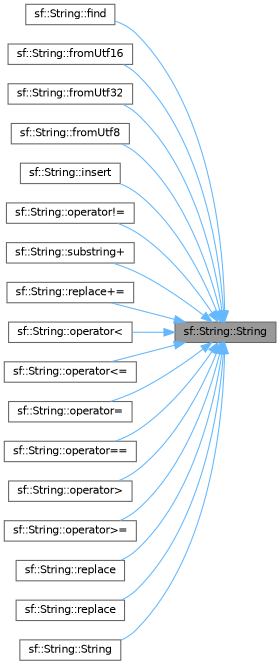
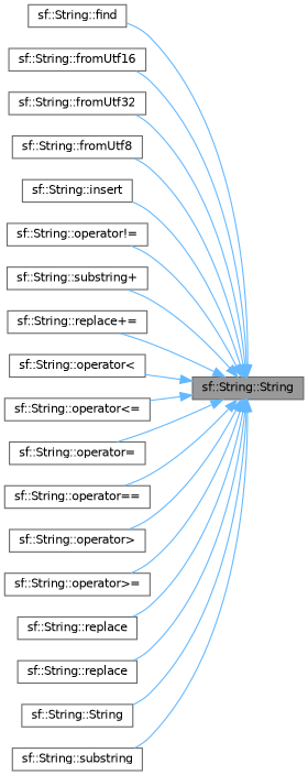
  digraph {
    rankdir=RL
    node [color=grey40 fillcolor=white fontname=Helvetica fontsize=10 shape=box style=filled]
    edge [color=steelblue1 dir=back fontname=Helvetica fontsize=10 labelfontname=Helvetica labelfontsize=10 style=solid]
    n1 [color=gray40 fillcolor=grey60 fontcolor=black height=0.2 label="sf::String::String" width=0.4]
    n2 [height=0.2 label="sf::String::find" width=0.4]
    n3 [height=0.2 label="sf::String::fromUtf16" width=0.4]
    n4 [height=0.2 label="sf::String::fromUtf32" width=0.4]
    n5 [height=0.2 label="sf::String::fromUtf8" width=0.4]
    n6 [height=0.2 label="sf::String::insert" width=0.4]
    n7 [height=0.2 label="sf::String::operator!=" width=0.4]
    n8 [height=0.2 label="sf::String::substring+" width=0.4]
    n9 [height=0.2 label="sf::String::replace+=" width=0.4]
    n10 [height=0.2 label="sf::String::operator\<" width=0.4]
    n11 [height=0.2 label="sf::String::operator\<=" width=0.4]
    n12 [height=0.2 label="sf::String::operator=" width=0.4]
    n13 [height=0.2 label="sf::String::operator==" width=0.4]
    n14 [height=0.2 label="sf::String::operator\>" width=0.4]
    n15 [height=0.2 label="sf::String::operator\>=" width=0.4]
    n16 [height=0.2 label="sf::String::replace" width=0.4]
    n17 [height=0.2 label="sf::String::replace" width=0.4]
    n18 [height=0.2 label="sf::String::String" width=0.4]
+   n19 [height=0.2 label="sf::String::substring" width=0.4]
    n1 -> n2
    n1 -> n3
    n1 -> n4
    n1 -> n5
    n1 -> n6
    n1 -> n7
    n1 -> n8
    n1 -> n9
    n1 -> n10
    n1 -> n11
    n1 -> n12
    n1 -> n13
    n1 -> n14
    n1 -> n15
    n1 -> n16
    n1 -> n17
    n1 -> n18
+   n1 -> n19
  }
